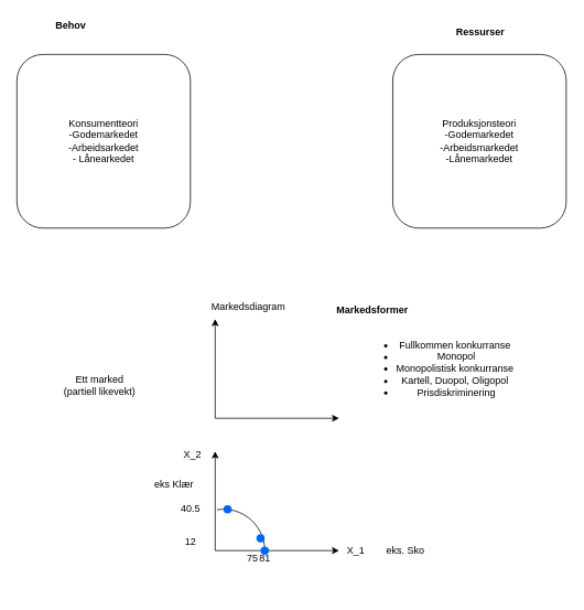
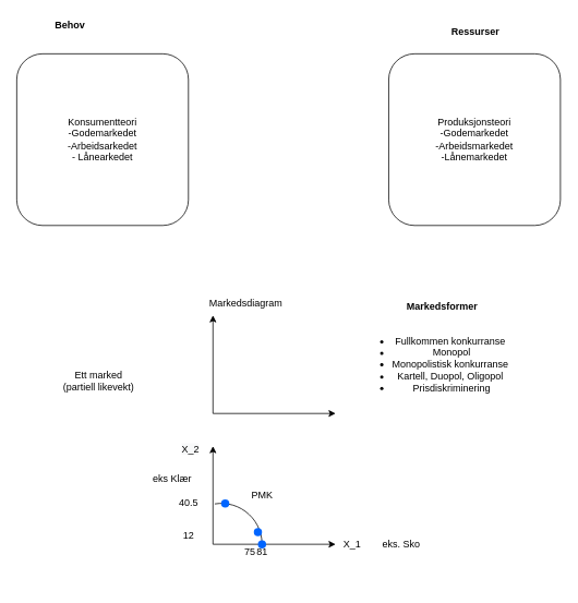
  <mxCell id="0" />
  <mxCell id="1" parent="0" />
  <mxCell id="2" value="Konsumentteori&lt;br&gt;-Godemarkedet&lt;br&gt;-Arbeidsarkedet&lt;br&gt;- Lånearkedet" style="rounded=1;whiteSpace=wrap;html=1;" parent="1" vertex="1"><mxGeometry x="20" y="65" width="210" height="210" as="geometry" /></mxCell>
  <mxCell id="3" value="Produksjonsteori&lt;br&gt;-Godemarkedet&lt;br&gt;-Arbeidsmarkedet&lt;br&gt;-Lånemarkedet" style="rounded=1;whiteSpace=wrap;html=1;" parent="1" vertex="1"><mxGeometry x="475" y="65" width="210" height="210" as="geometry" /></mxCell>
  <mxCell id="4" value="&lt;b&gt;Behov&lt;/b&gt;" style="text;html=1;align=center;verticalAlign=middle;resizable=0;points=[];autosize=1;" parent="1" vertex="1"><mxGeometry x="60" y="20" width="50" height="20" as="geometry" /></mxCell>
  <mxCell id="5" value="&lt;div style=&quot;text-align: center&quot;&gt;&lt;span&gt;&lt;font face=&quot;helvetica&quot;&gt;&lt;b&gt;Ressurser&lt;/b&gt;&lt;/font&gt;&lt;/span&gt;&lt;/div&gt;" style="text;whiteSpace=wrap;html=1;" parent="1" vertex="1"><mxGeometry x="550" y="25" width="60" height="30" as="geometry" /></mxCell>
  <mxCell id="6" value="Ett marked&lt;br&gt;(partiell likevekt)" style="text;html=1;align=center;verticalAlign=middle;resizable=0;points=[];autosize=1;" parent="1" vertex="1"><mxGeometry x="70" y="450" width="100" height="30" as="geometry" /></mxCell>
  <mxCell id="7" value="" style="endArrow=classic;html=1;" parent="1" edge="1"><mxGeometry width="50" height="50" relative="1" as="geometry"><mxPoint x="260" y="665" as="sourcePoint" /><mxPoint x="260" y="545" as="targetPoint" /></mxGeometry></mxCell>
  <mxCell id="8" value="" style="endArrow=classic;html=1;" parent="1" edge="1"><mxGeometry width="50" height="50" relative="1" as="geometry"><mxPoint x="260" y="665" as="sourcePoint" /><mxPoint x="410" y="665" as="targetPoint" /></mxGeometry></mxCell>
  <mxCell id="9" value="" style="endArrow=classic;html=1;" parent="1" edge="1"><mxGeometry width="50" height="50" relative="1" as="geometry"><mxPoint x="260" y="505" as="sourcePoint" /><mxPoint x="260" y="385" as="targetPoint" /></mxGeometry></mxCell>
  <mxCell id="10" value="" style="endArrow=classic;html=1;" parent="1" edge="1"><mxGeometry width="50" height="50" relative="1" as="geometry"><mxPoint x="260" y="505" as="sourcePoint" /><mxPoint x="410" y="505" as="targetPoint" /></mxGeometry></mxCell>
- <mxCell id="11" value="&lt;b&gt;Markedsformer&lt;/b&gt;" style="text;html=1;align=center;verticalAlign=middle;resizable=0;points=[];autosize=1;" parent="1" vertex="1"><mxGeometry x="400" y="365" width="100" height="20" as="geometry" /></mxCell>
+ <mxCell id="11" value="&lt;b&gt;Markedsformer&lt;/b&gt;" style="text;html=1;align=center;verticalAlign=middle;resizable=0;points=[];autosize=1;" parent="1" vertex="1"><mxGeometry x="490" y="365" width="100" height="20" as="geometry" /></mxCell>
  <mxCell id="12" value="&lt;ul&gt;&lt;li&gt;Fullkommen konkurranse&lt;/li&gt;&lt;li&gt;&lt;b&gt;&amp;nbsp;&lt;/b&gt;Monopol&lt;/li&gt;&lt;li&gt;Monopolistisk konkurranse&lt;/li&gt;&lt;li&gt;Kartell, Duopol, Oligopol&lt;/li&gt;&lt;li&gt;&amp;nbsp;Prisdiskriminering&lt;/li&gt;&lt;/ul&gt;" style="text;html=1;align=center;verticalAlign=middle;resizable=0;points=[];autosize=1;" parent="1" vertex="1"><mxGeometry x="430" y="395" width="200" height="100" as="geometry" /></mxCell>
  <mxCell id="13" value="Markedsdiagram" style="text;html=1;align=center;verticalAlign=middle;resizable=0;points=[];autosize=1;" parent="1" vertex="1"><mxGeometry x="250" y="360" width="100" height="20" as="geometry" /></mxCell>
  <mxCell id="14" value="" style="verticalLabelPosition=bottom;verticalAlign=top;html=1;shape=mxgraph.basic.arc;startAngle=0.975;endAngle=0.264;" parent="1" vertex="1"><mxGeometry x="220" y="615" width="100" height="100" as="geometry" /></mxCell>
+ <mxCell id="15" value="PMK" style="text;html=1;align=center;verticalAlign=middle;resizable=0;points=[];autosize=1;" parent="1" vertex="1"><mxGeometry x="300" y="595" width="40" height="20" as="geometry" /></mxCell>
  <mxCell id="16" value="X_1" style="text;html=1;align=center;verticalAlign=middle;resizable=0;points=[];autosize=1;" parent="1" vertex="1"><mxGeometry x="410" y="655" width="40" height="20" as="geometry" /></mxCell>
  <mxCell id="17" value="&lt;span style=&quot;color: rgb(0 , 0 , 0) ; font-family: &amp;#34;helvetica&amp;#34; ; font-size: 12px ; font-style: normal ; font-weight: 400 ; letter-spacing: normal ; text-align: center ; text-indent: 0px ; text-transform: none ; word-spacing: 0px ; background-color: rgb(248 , 249 , 250) ; display: inline ; float: none&quot;&gt;X_2&lt;/span&gt;" style="text;whiteSpace=wrap;html=1;" parent="1" vertex="1"><mxGeometry x="220" y="535" width="50" height="30" as="geometry" /></mxCell>
  <mxCell id="18" value="81" style="text;html=1;align=center;verticalAlign=middle;resizable=0;points=[];autosize=1;" parent="1" vertex="1"><mxGeometry x="305" y="665" width="30" height="20" as="geometry" /></mxCell>
  <mxCell id="19" value="eks. Sko" style="text;html=1;align=center;verticalAlign=middle;resizable=0;points=[];autosize=1;" parent="1" vertex="1"><mxGeometry x="460" y="655" width="60" height="20" as="geometry" /></mxCell>
  <mxCell id="20" value="eks Klær" style="text;html=1;align=center;verticalAlign=middle;resizable=0;points=[];autosize=1;" parent="1" vertex="1"><mxGeometry x="180" y="575" width="60" height="20" as="geometry" /></mxCell>
  <mxCell id="21" value="40.5" style="text;html=1;align=center;verticalAlign=middle;resizable=0;points=[];autosize=1;" parent="1" vertex="1"><mxGeometry x="210" y="605" width="40" height="20" as="geometry" /></mxCell>
  <mxCell id="22" value="75" style="text;html=1;align=center;verticalAlign=middle;resizable=0;points=[];autosize=1;" parent="1" vertex="1"><mxGeometry x="290" y="665" width="30" height="20" as="geometry" /></mxCell>
  <mxCell id="23" value="12" style="text;html=1;align=center;verticalAlign=middle;resizable=0;points=[];autosize=1;" parent="1" vertex="1"><mxGeometry x="215" y="645" width="30" height="20" as="geometry" /></mxCell>
  <mxCell id="24" value="" style="shape=ellipse;fillColor=#0065FF;strokeColor=none;html=1" parent="1" vertex="1"><mxGeometry x="310" y="645" width="10" height="10" as="geometry" /></mxCell>
  <mxCell id="25" value="" style="shape=ellipse;fillColor=#0065FF;strokeColor=none;html=1" parent="1" vertex="1"><mxGeometry x="315" y="660" width="10" height="10" as="geometry" /></mxCell>
  <mxCell id="26" value="" style="shape=ellipse;fillColor=#0065FF;strokeColor=none;html=1" parent="1" vertex="1"><mxGeometry x="270" y="610" width="10" height="10" as="geometry" /></mxCell>
